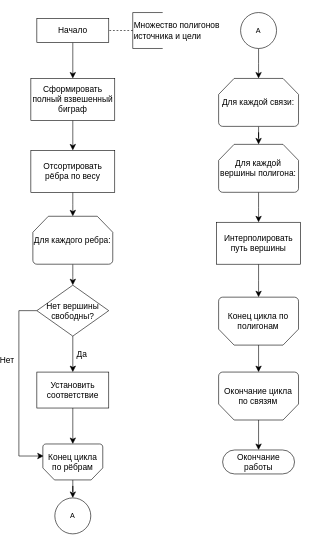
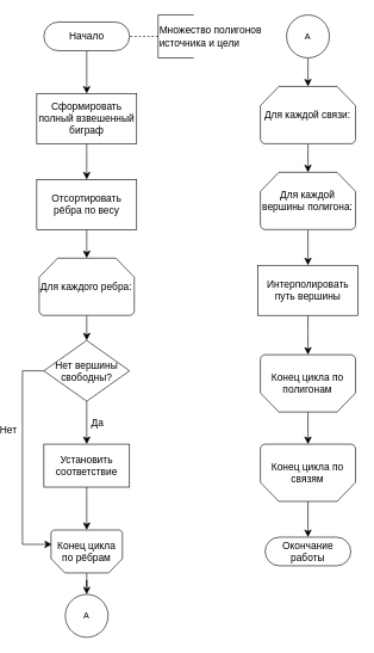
  <mxCell id="0" />
  <mxCell id="1" parent="0" />
  <mxCell id="2" value="" style="rounded=0;html=1;jettySize=auto;orthogonalLoop=1;fontSize=11;endArrow=classic;endFill=1;endSize=8;strokeWidth=1;shadow=0;labelBackgroundColor=none;edgeStyle=orthogonalEdgeStyle;entryX=0.5;entryY=0;entryDx=0;entryDy=0;" parent="1" source="3" target="7" edge="1"><mxGeometry relative="1" as="geometry"><mxPoint x="110" y="120" as="targetPoint" /></mxGeometry></mxCell>
- <mxCell id="3" value="&lt;font style=&quot;font-size: 14px&quot;&gt;Начало&lt;/font&gt;" style="whiteSpace=wrap;html=1;fontSize=12;glass=0;strokeWidth=1;shadow=0;arcSize=50;rounded=0;" parent="1" vertex="1"><mxGeometry x="50" y="30" width="120" height="40" as="geometry" /></mxCell>
+ <mxCell id="3" value="&lt;font style=&quot;font-size: 14px&quot;&gt;Начало&lt;/font&gt;" style="rounded=1;whiteSpace=wrap;html=1;fontSize=12;glass=0;strokeWidth=1;shadow=0;arcSize=50;" parent="1" vertex="1"><mxGeometry x="50" y="30" width="120" height="40" as="geometry" /></mxCell>
  <mxCell id="4" style="edgeStyle=orthogonalEdgeStyle;rounded=0;orthogonalLoop=1;jettySize=auto;html=1;entryX=1;entryY=0.5;entryDx=0;entryDy=0;endArrow=none;endFill=0;strokeWidth=1;dashed=1;" edge="1" parent="1" source="5" target="3"><mxGeometry relative="1" as="geometry" /></mxCell>
  <mxCell id="5" value="&lt;span style=&quot;font-size: 14px&quot;&gt;Множество полигонов&lt;/span&gt;&lt;br style=&quot;font-size: 14px&quot;&gt;&lt;span style=&quot;font-size: 14px&quot;&gt;источника и цели&lt;/span&gt;" style="strokeWidth=1;html=1;shape=mxgraph.flowchart.annotation_1;align=left;pointerEvents=1;" vertex="1" parent="1"><mxGeometry x="210" y="20" width="50" height="60" as="geometry" /></mxCell>
  <mxCell id="6" value="" style="edgeStyle=orthogonalEdgeStyle;rounded=0;orthogonalLoop=1;jettySize=auto;html=1;endArrow=classic;endFill=1;strokeWidth=1;endSize=8;" edge="1" parent="1" source="7" target="9"><mxGeometry relative="1" as="geometry" /></mxCell>
  <mxCell id="7" value="&lt;font style=&quot;font-size: 14px&quot;&gt;Сформировать полный взвешенный биграф&lt;/font&gt;" style="rounded=0;whiteSpace=wrap;html=1;" vertex="1" parent="1"><mxGeometry x="40" y="130" width="140" height="70" as="geometry" /></mxCell>
  <mxCell id="8" value="" style="edgeStyle=orthogonalEdgeStyle;rounded=0;orthogonalLoop=1;jettySize=auto;html=1;endArrow=classic;endFill=1;endSize=8;strokeWidth=1;" edge="1" parent="1" source="9" target="11"><mxGeometry relative="1" as="geometry" /></mxCell>
  <mxCell id="9" value="&lt;font style=&quot;font-size: 14px&quot;&gt;Отсортировать рёбра по весу&lt;/font&gt;" style="rounded=0;whiteSpace=wrap;html=1;" vertex="1" parent="1"><mxGeometry x="40" y="250" width="140" height="70" as="geometry" /></mxCell>
  <mxCell id="10" value="" style="edgeStyle=orthogonalEdgeStyle;rounded=0;orthogonalLoop=1;jettySize=auto;html=1;endArrow=classic;endFill=1;endSize=8;strokeWidth=1;" edge="1" parent="1" source="11" target="15"><mxGeometry relative="1" as="geometry" /></mxCell>
  <mxCell id="11" value="&lt;font style=&quot;font-size: 14px&quot;&gt;Для каждого ребра:&lt;/font&gt;" style="strokeWidth=1;html=1;shape=mxgraph.flowchart.loop_limit;whiteSpace=wrap;" vertex="1" parent="1"><mxGeometry x="43.34" y="360" width="133.33" height="80" as="geometry" /></mxCell>
  <mxCell id="12" style="edgeStyle=orthogonalEdgeStyle;rounded=0;orthogonalLoop=1;jettySize=auto;html=1;entryX=0.986;entryY=0.665;entryDx=0;entryDy=0;endArrow=classic;endFill=1;endSize=8;strokeWidth=1;exitX=0;exitY=0.5;exitDx=0;exitDy=0;exitPerimeter=0;entryPerimeter=0;" edge="1" parent="1" source="15" target="19"><mxGeometry relative="1" as="geometry"><mxPoint x="20" y="590" as="targetPoint" /><Array as="points"><mxPoint x="20" y="517" /><mxPoint x="20" y="760" /></Array></mxGeometry></mxCell>
  <mxCell id="13" value="&lt;font style=&quot;font-size: 14px&quot;&gt;Нет&lt;/font&gt;" style="edgeLabel;html=1;align=center;verticalAlign=middle;resizable=0;points=[];" vertex="1" connectable="0" parent="12"><mxGeometry x="-0.243" relative="1" as="geometry"><mxPoint x="-20.03" y="-6.14" as="offset" /></mxGeometry></mxCell>
  <mxCell id="14" value="" style="edgeStyle=orthogonalEdgeStyle;rounded=0;orthogonalLoop=1;jettySize=auto;html=1;endArrow=classic;endFill=1;endSize=8;strokeWidth=1;" edge="1" parent="1" source="15" target="17"><mxGeometry relative="1" as="geometry" /></mxCell>
  <mxCell id="15" value="&lt;font style=&quot;font-size: 14px&quot;&gt;Нет вершины свободны?&lt;/font&gt;" style="strokeWidth=1;html=1;shape=mxgraph.flowchart.decision;whiteSpace=wrap;" vertex="1" parent="1"><mxGeometry x="50" y="475" width="120" height="85" as="geometry" /></mxCell>
  <mxCell id="16" value="" style="edgeStyle=orthogonalEdgeStyle;rounded=0;orthogonalLoop=1;jettySize=auto;html=1;endArrow=classic;endFill=1;endSize=8;strokeWidth=1;" edge="1" parent="1" source="17" target="19"><mxGeometry relative="1" as="geometry" /></mxCell>
  <mxCell id="17" value="&lt;font style=&quot;font-size: 14px&quot;&gt;Установить соответствие&lt;/font&gt;" style="rounded=0;whiteSpace=wrap;html=1;strokeWidth=1;" vertex="1" parent="1"><mxGeometry x="50" y="620" width="120" height="60" as="geometry" /></mxCell>
  <mxCell id="18" value="" style="edgeStyle=orthogonalEdgeStyle;rounded=0;orthogonalLoop=1;jettySize=auto;html=1;endArrow=classic;endFill=1;endSize=8;strokeWidth=1;" edge="1" parent="1" source="19" target="21"><mxGeometry relative="1" as="geometry" /></mxCell>
  <mxCell id="19" value="&lt;font style=&quot;font-size: 14px&quot;&gt;Конец цикла по рёбрам&lt;/font&gt;" style="strokeWidth=1;html=1;shape=mxgraph.flowchart.loop_limit;whiteSpace=wrap;direction=west;portConstraint=none;" vertex="1" parent="1"><mxGeometry x="60" y="740" width="100" height="60" as="geometry" /></mxCell>
  <mxCell id="20" value="&lt;font style=&quot;font-size: 14px&quot;&gt;Да&lt;/font&gt;" style="text;html=1;align=center;verticalAlign=middle;resizable=0;points=[];autosize=1;" vertex="1" parent="1"><mxGeometry x="110" y="580" width="30" height="20" as="geometry" /></mxCell>
  <mxCell id="21" value="А" style="strokeWidth=1;html=1;shape=mxgraph.flowchart.start_2;whiteSpace=wrap;" vertex="1" parent="1"><mxGeometry x="80" y="830" width="60" height="60" as="geometry" /></mxCell>
  <mxCell id="22" value="" style="edgeStyle=orthogonalEdgeStyle;rounded=0;orthogonalLoop=1;jettySize=auto;html=1;endArrow=classic;endFill=1;endSize=8;strokeWidth=1;" edge="1" parent="1" source="23" target="25"><mxGeometry relative="1" as="geometry" /></mxCell>
  <mxCell id="23" value="А" style="strokeWidth=1;html=1;shape=mxgraph.flowchart.start_2;whiteSpace=wrap;" vertex="1" parent="1"><mxGeometry x="390" y="20" width="60" height="60" as="geometry" /></mxCell>
  <mxCell id="24" value="" style="edgeStyle=orthogonalEdgeStyle;rounded=0;orthogonalLoop=1;jettySize=auto;html=1;endArrow=classic;endFill=1;endSize=8;strokeWidth=1;" edge="1" parent="1" source="25" target="27"><mxGeometry relative="1" as="geometry" /></mxCell>
- <mxCell id="25" value="&lt;font style=&quot;font-size: 14px&quot;&gt;Для каждой связи:&lt;/font&gt;" style="strokeWidth=1;html=1;shape=mxgraph.flowchart.loop_limit;whiteSpace=wrap;" vertex="1" parent="1"><mxGeometry x="353.33" y="130" width="133.33" height="80" as="geometry" /></mxCell>
+ <mxCell id="25" value="&lt;font style=&quot;font-size: 14px&quot;&gt;Для каждой связи:&lt;/font&gt;" style="strokeWidth=1;html=1;shape=mxgraph.flowchart.loop_limit;whiteSpace=wrap;" vertex="1" parent="1"><mxGeometry x="353.33" y="120" width="133.33" height="80" as="geometry" /></mxCell>
  <mxCell id="26" value="" style="edgeStyle=orthogonalEdgeStyle;rounded=0;orthogonalLoop=1;jettySize=auto;html=1;endArrow=classic;endFill=1;endSize=8;strokeWidth=1;" edge="1" parent="1" source="27" target="29"><mxGeometry relative="1" as="geometry" /></mxCell>
  <mxCell id="27" value="&lt;font style=&quot;font-size: 14px&quot;&gt;Для каждой вершины полигона:&lt;/font&gt;" style="strokeWidth=1;html=1;shape=mxgraph.flowchart.loop_limit;whiteSpace=wrap;" vertex="1" parent="1"><mxGeometry x="353.33" y="240" width="133.33" height="80" as="geometry" /></mxCell>
  <mxCell id="28" value="" style="edgeStyle=orthogonalEdgeStyle;rounded=0;orthogonalLoop=1;jettySize=auto;html=1;endArrow=classic;endFill=1;endSize=8;strokeWidth=1;" edge="1" parent="1" source="29" target="31"><mxGeometry relative="1" as="geometry" /></mxCell>
  <mxCell id="29" value="&lt;span style=&quot;font-size: 14px&quot;&gt;Интерполировать путь вершины&lt;/span&gt;" style="rounded=0;whiteSpace=wrap;html=1;" vertex="1" parent="1"><mxGeometry x="350" y="370" width="140" height="70" as="geometry" /></mxCell>
  <mxCell id="30" value="" style="edgeStyle=orthogonalEdgeStyle;rounded=0;orthogonalLoop=1;jettySize=auto;html=1;endArrow=classic;endFill=1;endSize=8;strokeWidth=1;" edge="1" parent="1" source="31" target="33"><mxGeometry relative="1" as="geometry" /></mxCell>
  <mxCell id="31" value="&lt;font style=&quot;font-size: 14px&quot;&gt;Конец цикла по полигонам&lt;/font&gt;" style="strokeWidth=1;html=1;shape=mxgraph.flowchart.loop_limit;whiteSpace=wrap;direction=west;" vertex="1" parent="1"><mxGeometry x="353.34" y="495" width="133.33" height="80" as="geometry" /></mxCell>
  <mxCell id="32" value="" style="edgeStyle=orthogonalEdgeStyle;rounded=0;orthogonalLoop=1;jettySize=auto;html=1;endArrow=classic;endFill=1;endSize=8;strokeWidth=1;" edge="1" parent="1" source="33" target="34"><mxGeometry relative="1" as="geometry" /></mxCell>
- <mxCell id="33" value="&lt;font style=&quot;font-size: 14px&quot;&gt;Окончание цикла по связям&lt;/font&gt;" style="strokeWidth=1;html=1;shape=mxgraph.flowchart.loop_limit;whiteSpace=wrap;direction=west;" vertex="1" parent="1"><mxGeometry x="353.34" y="620" width="133.33" height="80" as="geometry" /></mxCell>
+ <mxCell id="33" value="&lt;font style=&quot;font-size: 14px&quot;&gt;Конец цикла по связям&lt;/font&gt;" style="strokeWidth=1;html=1;shape=mxgraph.flowchart.loop_limit;whiteSpace=wrap;direction=west;" vertex="1" parent="1"><mxGeometry x="353.34" y="620" width="133.33" height="80" as="geometry" /></mxCell>
  <mxCell id="34" value="&lt;font style=&quot;font-size: 14px&quot;&gt;Окончание работы&lt;/font&gt;" style="rounded=1;whiteSpace=wrap;html=1;fontSize=12;glass=0;strokeWidth=1;shadow=0;arcSize=50;" vertex="1" parent="1"><mxGeometry x="360" y="750" width="120" height="40" as="geometry" /></mxCell>
